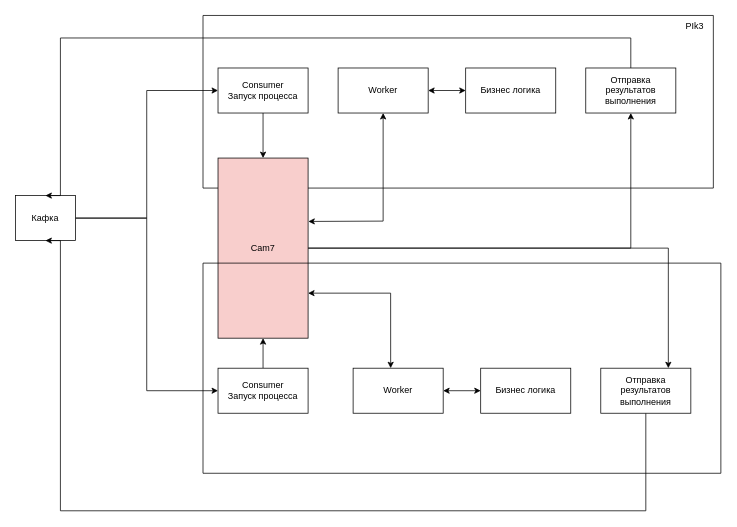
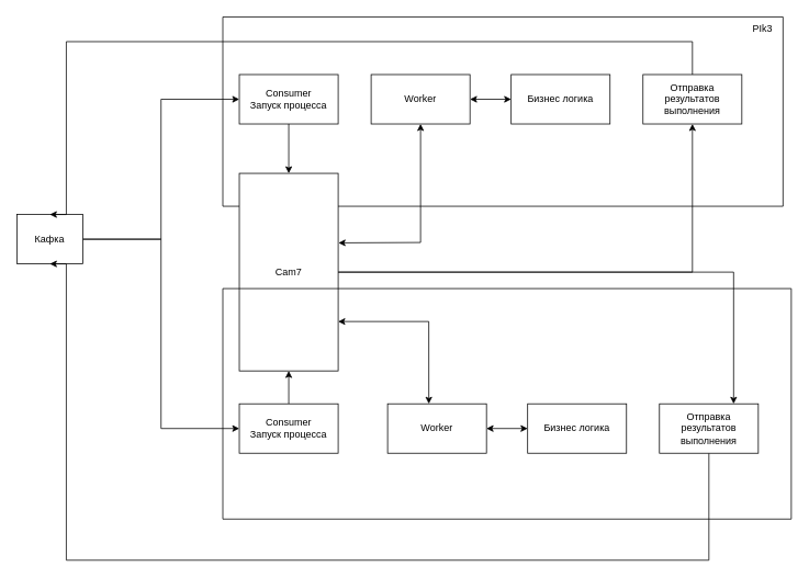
  <mxCell id="0" />
  <mxCell id="1" parent="0" />
  <mxCell id="2" style="edgeStyle=orthogonalEdgeStyle;rounded=0;orthogonalLoop=1;jettySize=auto;html=1;entryX=0;entryY=0.5;entryDx=0;entryDy=0;" parent="1" source="4" target="6" edge="1"><mxGeometry relative="1" as="geometry" /></mxCell>
  <mxCell id="3" style="edgeStyle=orthogonalEdgeStyle;rounded=0;orthogonalLoop=1;jettySize=auto;html=1;entryX=0;entryY=0.5;entryDx=0;entryDy=0;" parent="1" source="4" target="25" edge="1"><mxGeometry relative="1" as="geometry" /></mxCell>
  <mxCell id="4" value="Кафка" style="rounded=0;whiteSpace=wrap;html=1;" parent="1" vertex="1"><mxGeometry x="20" y="260" width="80" height="60" as="geometry" /></mxCell>
  <mxCell id="5" value="" style="swimlane;startSize=0;" parent="1" vertex="1"><mxGeometry x="270" y="20" width="680" height="230" as="geometry" /></mxCell>
  <mxCell id="6" value="Consumer&lt;div&gt;Запуск процесса&lt;/div&gt;" style="rounded=0;whiteSpace=wrap;html=1;" parent="5" vertex="1"><mxGeometry x="20" y="70" width="120" height="60" as="geometry" /></mxCell>
  <mxCell id="7" value="PIk3" style="text;html=1;align=center;verticalAlign=middle;resizable=0;points=[];autosize=1;strokeColor=none;fillColor=none;" parent="5" vertex="1"><mxGeometry x="630" width="50" height="30" as="geometry" /></mxCell>
  <mxCell id="8" value="Worker" style="rounded=0;whiteSpace=wrap;html=1;" parent="5" vertex="1"><mxGeometry x="180" y="70" width="120" height="60" as="geometry" /></mxCell>
  <mxCell id="9" value="Бизнес&lt;span style=&quot;background-color: initial;&quot;&gt;&amp;nbsp;логика&lt;/span&gt;" style="rounded=0;whiteSpace=wrap;html=1;" parent="5" vertex="1"><mxGeometry x="350" y="70" width="120" height="60" as="geometry" /></mxCell>
  <mxCell id="10" value="" style="endArrow=classic;startArrow=classic;html=1;rounded=0;entryX=0;entryY=0.5;entryDx=0;entryDy=0;exitX=1;exitY=0.5;exitDx=0;exitDy=0;" parent="5" source="8" target="9" edge="1"><mxGeometry width="50" height="50" relative="1" as="geometry"><mxPoint x="290" y="350" as="sourcePoint" /><mxPoint x="340" y="300" as="targetPoint" /></mxGeometry></mxCell>
  <mxCell id="11" style="edgeStyle=orthogonalEdgeStyle;rounded=0;orthogonalLoop=1;jettySize=auto;html=1;exitX=1;exitY=0.5;exitDx=0;exitDy=0;entryX=0.5;entryY=1;entryDx=0;entryDy=0;" parent="1" source="13" target="16" edge="1"><mxGeometry relative="1" as="geometry" /></mxCell>
  <mxCell id="12" style="edgeStyle=orthogonalEdgeStyle;rounded=0;orthogonalLoop=1;jettySize=auto;html=1;entryX=0.75;entryY=0;entryDx=0;entryDy=0;" parent="1" source="13" target="23" edge="1"><mxGeometry relative="1" as="geometry" /></mxCell>
- <mxCell id="13" value="Cam7" style="rounded=0;whiteSpace=wrap;html=1;fillColor=#f8cecc;" parent="1" vertex="1"><mxGeometry x="290" y="210" width="120" height="240" as="geometry" /></mxCell>
+ <mxCell id="13" value="Cam7" style="rounded=0;whiteSpace=wrap;html=1;" parent="1" vertex="1"><mxGeometry x="290" y="210" width="120" height="240" as="geometry" /></mxCell>
  <mxCell id="14" style="edgeStyle=orthogonalEdgeStyle;rounded=0;orthogonalLoop=1;jettySize=auto;html=1;" parent="1" source="6" target="13" edge="1"><mxGeometry relative="1" as="geometry" /></mxCell>
  <mxCell id="15" style="edgeStyle=orthogonalEdgeStyle;rounded=0;orthogonalLoop=1;jettySize=auto;html=1;entryX=0.5;entryY=0;entryDx=0;entryDy=0;" parent="1" source="16" target="4" edge="1"><mxGeometry relative="1" as="geometry"><Array as="points"><mxPoint x="840" y="50" /><mxPoint x="80" y="50" /></Array></mxGeometry></mxCell>
  <mxCell id="16" value="Отправка результатов выполнения" style="rounded=0;whiteSpace=wrap;html=1;" parent="1" vertex="1"><mxGeometry x="780" y="90" width="120" height="60" as="geometry" /></mxCell>
  <mxCell id="17" value="" style="endArrow=classic;startArrow=classic;html=1;rounded=0;exitX=1.003;exitY=0.352;exitDx=0;exitDy=0;exitPerimeter=0;entryX=0.5;entryY=1;entryDx=0;entryDy=0;" parent="1" source="13" target="8" edge="1"><mxGeometry width="50" height="50" relative="1" as="geometry"><mxPoint x="560" y="370" as="sourcePoint" /><mxPoint x="610" y="320" as="targetPoint" /><Array as="points"><mxPoint x="510" y="294" /></Array></mxGeometry></mxCell>
  <mxCell id="18" style="edgeStyle=orthogonalEdgeStyle;rounded=0;orthogonalLoop=1;jettySize=auto;html=1;entryX=0.5;entryY=1;entryDx=0;entryDy=0;" parent="1" source="25" target="13" edge="1"><mxGeometry relative="1" as="geometry" /></mxCell>
  <mxCell id="19" value="Worker" style="rounded=0;whiteSpace=wrap;html=1;" parent="1" vertex="1"><mxGeometry x="470" y="490" width="120" height="60" as="geometry" /></mxCell>
  <mxCell id="20" value="Бизнес&lt;span style=&quot;background-color: initial;&quot;&gt;&amp;nbsp;логика&lt;/span&gt;" style="rounded=0;whiteSpace=wrap;html=1;" parent="1" vertex="1"><mxGeometry x="640" y="490" width="120" height="60" as="geometry" /></mxCell>
  <mxCell id="21" value="" style="endArrow=classic;startArrow=classic;html=1;rounded=0;entryX=0;entryY=0.5;entryDx=0;entryDy=0;exitX=1;exitY=0.5;exitDx=0;exitDy=0;" parent="1" source="19" target="20" edge="1"><mxGeometry width="50" height="50" relative="1" as="geometry"><mxPoint x="580" y="770" as="sourcePoint" /><mxPoint x="630" y="720" as="targetPoint" /></mxGeometry></mxCell>
  <mxCell id="22" style="edgeStyle=orthogonalEdgeStyle;rounded=0;orthogonalLoop=1;jettySize=auto;html=1;entryX=0.5;entryY=1;entryDx=0;entryDy=0;" parent="1" source="23" target="4" edge="1"><mxGeometry relative="1" as="geometry"><Array as="points"><mxPoint x="860" y="680" /><mxPoint x="80" y="680" /></Array></mxGeometry></mxCell>
  <mxCell id="23" value="Отправка результатов выполнения" style="rounded=0;whiteSpace=wrap;html=1;" parent="1" vertex="1"><mxGeometry x="800" y="490" width="120" height="60" as="geometry" /></mxCell>
  <mxCell id="24" value="" style="swimlane;startSize=0;" parent="1" vertex="1"><mxGeometry x="270" y="350" width="690" height="280" as="geometry" /></mxCell>
  <mxCell id="25" value="Consumer&lt;div&gt;Запуск процесса&lt;/div&gt;" style="rounded=0;whiteSpace=wrap;html=1;" parent="24" vertex="1"><mxGeometry x="20" y="140" width="120" height="60" as="geometry" /></mxCell>
  <mxCell id="26" value="" style="endArrow=classic;startArrow=classic;html=1;rounded=0;exitX=0.417;exitY=0;exitDx=0;exitDy=0;exitPerimeter=0;entryX=1;entryY=0.75;entryDx=0;entryDy=0;" parent="1" source="19" target="13" edge="1"><mxGeometry width="50" height="50" relative="1" as="geometry"><mxPoint x="560" y="370" as="sourcePoint" /><mxPoint x="610" y="320" as="targetPoint" /><Array as="points"><mxPoint x="520" y="390" /></Array></mxGeometry></mxCell>
